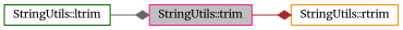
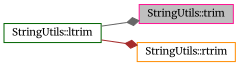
  digraph {
    fontname=Merriweather
    rankdir=LR
    node [fillcolor=white fontname=Merriweather fontsize=10 shape=record style=filled]
    edge [arrowhead=diamond fontname=Merriweather fontsize=10 labelfontname=Helvetica labelfontsize=10 style=solid]
    n1 [color=deeppink fillcolor=grey75 fontcolor=black height=0.2 label="StringUtils::trim" width=0.4]
    n2 [color=darkorange height=0.2 label="StringUtils::rtrim" width=0.4]
    n3 [color=darkgreen height=0.2 label="StringUtils::ltrim" width=0.4]
-   n1 -> n2 [color=brown]
+   n3 -> n2 [color=brown]
    n3 -> n1 [color=gray40]
  }
